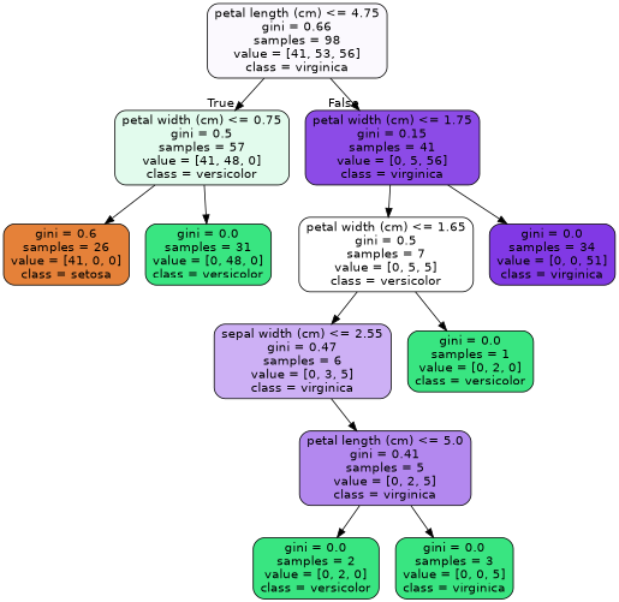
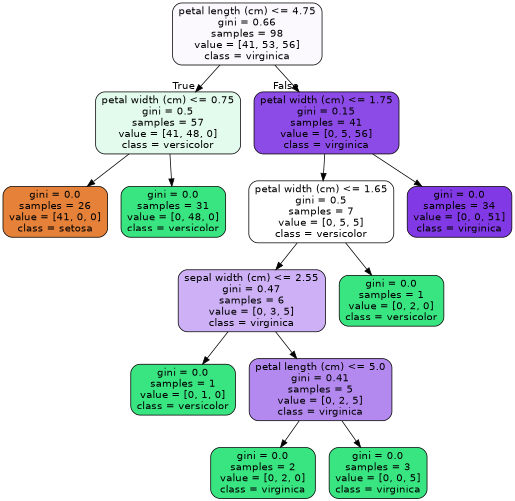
  digraph {
    node [color=black fillcolor="#39e581" fontname=helvetica shape=box style="filled, rounded"]
    edge [fontname=helvetica]
    n1 [fillcolor="#fbf9fe" label="petal length (cm) <= 4.75\ngini = 0.66\nsamples = 98\nvalue = [41, 53, 56]\nclass = virginica"]
    n2 [fillcolor="#e2fbed" label="petal width (cm) <= 0.75\ngini = 0.5\nsamples = 57\nvalue = [41, 48, 0]\nclass = versicolor"]
    n3 [fillcolor="#8c4be7" label="petal width (cm) <= 1.75\ngini = 0.15\nsamples = 41\nvalue = [0, 5, 56]\nclass = virginica"]
-   n4 [fillcolor="#e58139" label="gini = 0.6\nsamples = 26\nvalue = [41, 0, 0]\nclass = setosa"]
+   n4 [fillcolor="#e58139" label="gini = 0.0\nsamples = 26\nvalue = [41, 0, 0]\nclass = setosa"]
    n5 [label="gini = 0.0\nsamples = 31\nvalue = [0, 48, 0]\nclass = versicolor"]
    n6 [fillcolor="#ffffff" label="petal width (cm) <= 1.65\ngini = 0.5\nsamples = 7\nvalue = [0, 5, 5]\nclass = versicolor"]
    n7 [fillcolor="#8139e5" label="gini = 0.0\nsamples = 34\nvalue = [0, 0, 51]\nclass = virginica"]
    n8 [fillcolor="#cdb0f5" label="sepal width (cm) <= 2.55\ngini = 0.47\nsamples = 6\nvalue = [0, 3, 5]\nclass = virginica"]
    n9 [label="gini = 0.0\nsamples = 1\nvalue = [0, 2, 0]\nclass = versicolor"]
+   n10 [label="gini = 0.0\nsamples = 1\nvalue = [0, 1, 0]\nclass = versicolor"]
    n11 [fillcolor="#b388ef" label="petal length (cm) <= 5.0\ngini = 0.41\nsamples = 5\nvalue = [0, 2, 5]\nclass = virginica"]
-   n12 [label="gini = 0.0\nsamples = 2\nvalue = [0, 2, 0]\nclass = versicolor"]
+   n12 [label="gini = 0.0\nsamples = 2\nvalue = [0, 2, 0]\nclass = virginica"]
    n13 [label="gini = 0.0\nsamples = 3\nvalue = [0, 0, 5]\nclass = virginica"]
    n1 -> n2 [headlabel=True labelangle=45 labeldistance=2.5]
    n1 -> n3 [headlabel=False labelangle=-45 labeldistance=2.5]
    n2 -> n4
    n2 -> n5
    n3 -> n6
    n3 -> n7
    n6 -> n8
    n6 -> n9
+   n8 -> n10
    n8 -> n11
    n11 -> n12
    n11 -> n13
  }
